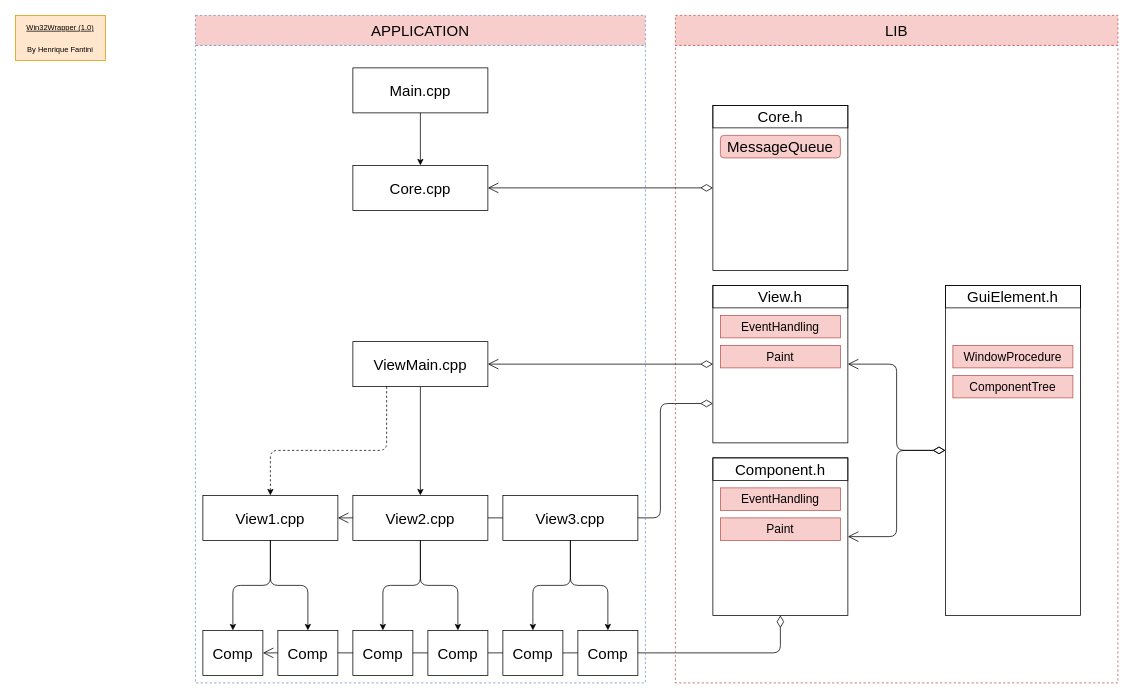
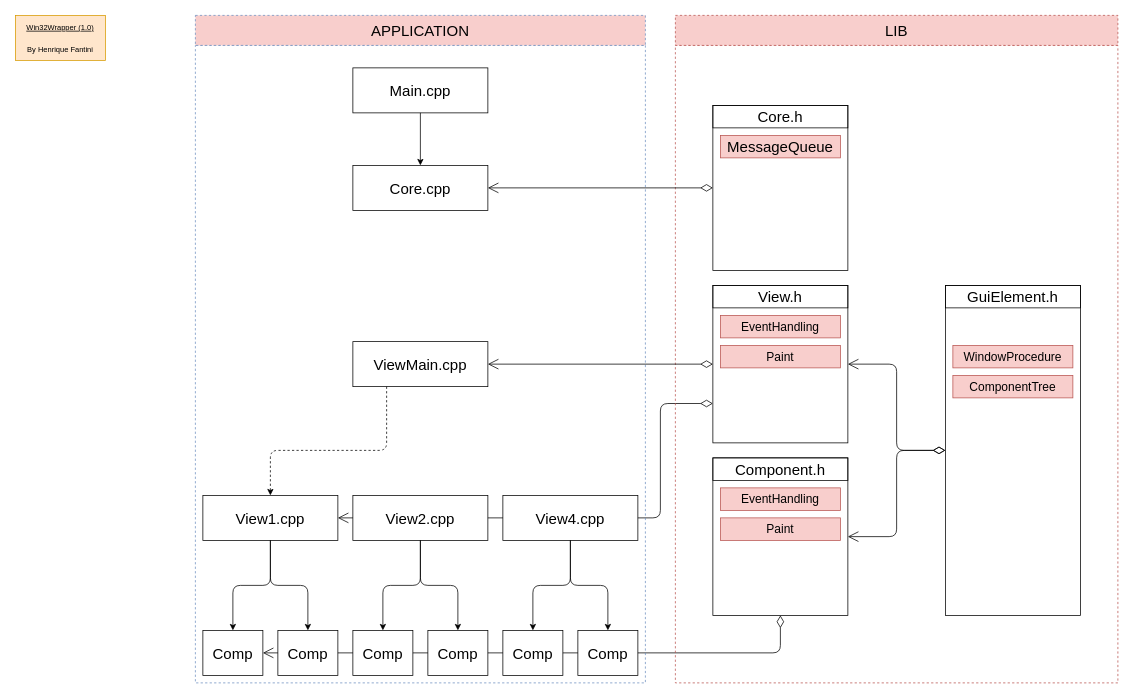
  <mxCell id="0" />
  <mxCell id="1" parent="0" />
  <mxCell id="2" value="1" style="endArrow=open;html=1;endSize=12;startArrow=diamondThin;startSize=14;startFill=0;edgeStyle=orthogonalEdgeStyle;align=left;verticalAlign=bottom;fontSize=20;exitX=0;exitY=0.75;exitDx=0;exitDy=0;entryX=1;entryY=0.5;entryDx=0;entryDy=0;" edge="1" parent="1" source="12" target="24"><mxGeometry x="-1" y="3" relative="1" as="geometry"><mxPoint x="980" y="570" as="sourcePoint" /><mxPoint x="820" y="570" as="targetPoint" /><Array as="points"><mxPoint x="880" y="538" /><mxPoint x="880" y="690" /></Array></mxGeometry></mxCell>
  <mxCell id="3" value="1" style="endArrow=open;html=1;endSize=12;startArrow=diamondThin;startSize=14;startFill=0;edgeStyle=orthogonalEdgeStyle;align=left;verticalAlign=bottom;fontSize=20;exitX=0.5;exitY=1;exitDx=0;exitDy=0;entryX=1;entryY=0.5;entryDx=0;entryDy=0;" edge="1" parent="1" source="17" target="27"><mxGeometry x="-1" y="3" relative="1" as="geometry"><mxPoint x="1050" y="880" as="sourcePoint" /><mxPoint x="890" y="880" as="targetPoint" /></mxGeometry></mxCell>
  <mxCell id="4" value="&lt;span style=&quot;font-size: 10px&quot;&gt;&lt;u&gt;Win32Wrapper (1.0)&lt;/u&gt;&lt;br&gt;&lt;br&gt;By Henrique Fantini&lt;br&gt;&lt;/span&gt;" style="rounded=0;whiteSpace=wrap;html=1;fillColor=#ffe6cc;strokeColor=#d79b00;" vertex="1" parent="1"><mxGeometry x="20" width="120" height="60" as="geometry" y="20" /></mxCell>
  <mxCell id="5" value="" style="rounded=0;whiteSpace=wrap;html=1;dashed=1;fillColor=none;strokeColor=#6c8ebf;" vertex="1" parent="1"><mxGeometry x="260" y="60" width="600" height="850" as="geometry" /></mxCell>
  <mxCell id="6" value="" style="rounded=0;whiteSpace=wrap;html=1;dashed=1;fillColor=none;strokeColor=#b85450;" vertex="1" parent="1"><mxGeometry x="900" y="60" width="590" height="850" as="geometry" /></mxCell>
  <mxCell id="7" value="LIB" style="rounded=0;whiteSpace=wrap;html=1;dashed=1;fillColor=#f8cecc;strokeColor=#b85450;fontSize=20;" vertex="1" parent="1"><mxGeometry x="900" width="590" height="40" as="geometry" y="20" /></mxCell>
  <mxCell id="8" value="Main.cpp" style="rounded=0;whiteSpace=wrap;html=1;strokeWidth=1;fontSize=20;" vertex="1" parent="1"><mxGeometry x="470" y="90" width="180" height="60" as="geometry" /></mxCell>
  <mxCell id="9" value="" style="rounded=0;whiteSpace=wrap;html=1;strokeWidth=1;fontSize=20;verticalAlign=top;" vertex="1" parent="1"><mxGeometry x="950" y="140" width="180" height="220" as="geometry" /></mxCell>
  <mxCell id="10" value="Core.cpp" style="rounded=0;whiteSpace=wrap;html=1;strokeWidth=1;fontSize=20;" vertex="1" parent="1"><mxGeometry x="470" y="220" width="180" height="60" as="geometry" /></mxCell>
  <mxCell id="11" value="" style="endArrow=open;html=1;endSize=12;startArrow=diamondThin;startSize=14;startFill=0;edgeStyle=orthogonalEdgeStyle;align=left;verticalAlign=bottom;fontSize=20;entryX=1;entryY=0.5;entryDx=0;entryDy=0;exitX=0;exitY=0.5;exitDx=0;exitDy=0;" edge="1" parent="1" source="9" target="10"><mxGeometry x="-1" y="3" relative="1" as="geometry"><mxPoint x="940" y="200" as="sourcePoint" /><mxPoint x="1100" y="200" as="targetPoint" /></mxGeometry></mxCell>
  <mxCell id="12" value="" style="rounded=0;whiteSpace=wrap;html=1;strokeWidth=1;fontSize=20;verticalAlign=top;" vertex="1" parent="1"><mxGeometry x="950" y="380" width="180" height="210" as="geometry" /></mxCell>
  <mxCell id="13" value="" style="endArrow=classic;html=1;fontSize=20;exitX=0.5;exitY=1;exitDx=0;exitDy=0;entryX=0.5;entryY=0;entryDx=0;entryDy=0;" edge="1" parent="1" source="8" target="10"><mxGeometry width="50" height="50" relative="1" as="geometry"><mxPoint x="540" y="370" as="sourcePoint" /><mxPoint x="590" y="320" as="targetPoint" /></mxGeometry></mxCell>
  <mxCell id="14" value="ViewMain.cpp" style="rounded=0;whiteSpace=wrap;html=1;strokeWidth=1;fontSize=20;" vertex="1" parent="1"><mxGeometry x="470" y="455" width="180" height="60" as="geometry" /></mxCell>
  <mxCell id="15" value="Core.h" style="rounded=0;whiteSpace=wrap;html=1;strokeWidth=1;fillColor=none;fontSize=20;" vertex="1" parent="1"><mxGeometry x="950" y="140" width="180" height="30" as="geometry" /></mxCell>
  <mxCell id="16" value="View.h" style="rounded=0;whiteSpace=wrap;html=1;strokeWidth=1;fillColor=none;fontSize=20;" vertex="1" parent="1"><mxGeometry x="950" y="380" width="180" height="30" as="geometry" /></mxCell>
  <mxCell id="17" value="" style="rounded=0;whiteSpace=wrap;html=1;strokeWidth=1;fontSize=20;verticalAlign=top;" vertex="1" parent="1"><mxGeometry x="950" y="610" width="180" height="210" as="geometry" /></mxCell>
  <mxCell id="18" value="Component.h" style="rounded=0;whiteSpace=wrap;html=1;strokeWidth=1;fillColor=none;fontSize=20;" vertex="1" parent="1"><mxGeometry x="950" y="610" width="180" height="30" as="geometry" /></mxCell>
  <mxCell id="19" value="" style="rounded=0;whiteSpace=wrap;html=1;strokeWidth=1;fontSize=20;verticalAlign=top;" vertex="1" parent="1"><mxGeometry x="1260" y="380" width="180" height="440" as="geometry" /></mxCell>
  <mxCell id="20" value="GuiElement.h" style="rounded=0;whiteSpace=wrap;html=1;strokeWidth=1;fillColor=none;fontSize=20;" vertex="1" parent="1"><mxGeometry x="1260" y="380" width="180" height="30" as="geometry" /></mxCell>
  <mxCell id="21" value="" style="endArrow=open;html=1;endSize=12;startArrow=diamondThin;startSize=14;startFill=0;edgeStyle=orthogonalEdgeStyle;align=left;verticalAlign=bottom;fontSize=20;exitX=0;exitY=0.5;exitDx=0;exitDy=0;entryX=1;entryY=0.5;entryDx=0;entryDy=0;" edge="1" parent="1" source="19" target="12"><mxGeometry x="-1" y="3" relative="1" as="geometry"><mxPoint x="1480" y="170" as="sourcePoint" /><mxPoint x="1320" y="170" as="targetPoint" /></mxGeometry></mxCell>
  <mxCell id="22" value="" style="endArrow=open;html=1;endSize=12;startArrow=diamondThin;startSize=14;startFill=0;edgeStyle=orthogonalEdgeStyle;align=left;verticalAlign=bottom;fontSize=20;exitX=0;exitY=0.5;exitDx=0;exitDy=0;entryX=1;entryY=0.5;entryDx=0;entryDy=0;" edge="1" parent="1" source="19" target="17"><mxGeometry x="-1" y="3" relative="1" as="geometry"><mxPoint x="1460" y="179.29" as="sourcePoint" /><mxPoint x="1300" y="179.29" as="targetPoint" /></mxGeometry></mxCell>
  <mxCell id="23" value="APPLICATION" style="rounded=0;whiteSpace=wrap;html=1;dashed=1;fillColor=#f8cecc;strokeColor=#6c8ebf;fontSize=20;" vertex="1" parent="1"><mxGeometry x="260" width="600" height="40" as="geometry" y="20" /></mxCell>
  <mxCell id="24" value="View1.cpp" style="rounded=0;whiteSpace=wrap;html=1;strokeWidth=1;fontSize=20;" vertex="1" parent="1"><mxGeometry x="270" y="660" width="180" height="60" as="geometry" /></mxCell>
  <mxCell id="25" value="View2.cpp" style="rounded=0;whiteSpace=wrap;html=1;strokeWidth=1;fontSize=20;" vertex="1" parent="1"><mxGeometry x="470" y="660" width="180" height="60" as="geometry" /></mxCell>
- <mxCell id="26" value="View3.cpp" style="rounded=0;whiteSpace=wrap;html=1;strokeWidth=1;fontSize=20;" vertex="1" parent="1"><mxGeometry x="670" y="660" width="180" height="60" as="geometry" /></mxCell>
+ <mxCell id="26" value="View4.cpp" style="rounded=0;whiteSpace=wrap;html=1;strokeWidth=1;fontSize=20;" vertex="1" parent="1"><mxGeometry x="670" y="660" width="180" height="60" as="geometry" /></mxCell>
  <mxCell id="27" value="Comp" style="rounded=0;whiteSpace=wrap;html=1;strokeWidth=1;fontSize=20;" vertex="1" parent="1"><mxGeometry x="270" y="840" width="80" height="60" as="geometry" /></mxCell>
  <mxCell id="28" value="Comp" style="rounded=0;whiteSpace=wrap;html=1;strokeWidth=1;fontSize=20;" vertex="1" parent="1"><mxGeometry x="370" y="840" width="80" height="60" as="geometry" /></mxCell>
  <mxCell id="29" value="Comp" style="rounded=0;whiteSpace=wrap;html=1;strokeWidth=1;fontSize=20;" vertex="1" parent="1"><mxGeometry x="470" y="840" width="80" height="60" as="geometry" /></mxCell>
  <mxCell id="30" value="Comp" style="rounded=0;whiteSpace=wrap;html=1;strokeWidth=1;fontSize=20;" vertex="1" parent="1"><mxGeometry x="570" y="840" width="80" height="60" as="geometry" /></mxCell>
  <mxCell id="31" value="Comp" style="rounded=0;whiteSpace=wrap;html=1;strokeWidth=1;fontSize=20;" vertex="1" parent="1"><mxGeometry x="670" y="840" width="80" height="60" as="geometry" /></mxCell>
  <mxCell id="32" value="Comp" style="rounded=0;whiteSpace=wrap;html=1;strokeWidth=1;fontSize=20;" vertex="1" parent="1"><mxGeometry x="770" y="840" width="80" height="60" as="geometry" /></mxCell>
- <mxCell id="33" value="" style="endArrow=classic;html=1;fontSize=20;exitX=0.5;exitY=1;exitDx=0;exitDy=0;entryX=0.5;entryY=0;entryDx=0;entryDy=0;" edge="1" parent="1" source="14" target="25"><mxGeometry width="50" height="50" relative="1" as="geometry"><mxPoint x="370" y="570" as="sourcePoint" /><mxPoint y="520" as="targetPoint" x="420" /></mxGeometry></mxCell>
  <mxCell id="34" value="" style="endArrow=classic;html=1;fontSize=20;exitX=0.25;exitY=1;exitDx=0;exitDy=0;entryX=0.5;entryY=0;entryDx=0;entryDy=0;dashed=1;" edge="1" parent="1" source="14" target="24"><mxGeometry width="50" height="50" relative="1" as="geometry"><mxPoint x="370" y="560" as="sourcePoint" /><mxPoint y="510" as="targetPoint" x="420" /><Array as="points"><mxPoint x="515" y="600" /><mxPoint x="360" y="600" /></Array></mxGeometry></mxCell>
  <mxCell id="35" value="" style="endArrow=classic;html=1;fontSize=20;exitX=0.5;exitY=1;exitDx=0;exitDy=0;entryX=0.5;entryY=0;entryDx=0;entryDy=0;" edge="1" parent="1" source="24" target="27"><mxGeometry width="50" height="50" relative="1" as="geometry"><mxPoint x="460" y="810" as="sourcePoint" /><mxPoint x="510" y="760" as="targetPoint" /><Array as="points"><mxPoint x="360" y="780" /><mxPoint x="310" y="780" /></Array></mxGeometry></mxCell>
  <mxCell id="36" value="" style="endArrow=classic;html=1;fontSize=20;exitX=0.5;exitY=1;exitDx=0;exitDy=0;entryX=0.5;entryY=0;entryDx=0;entryDy=0;" edge="1" parent="1" source="24" target="28"><mxGeometry width="50" height="50" relative="1" as="geometry"><mxPoint x="450" y="810" as="sourcePoint" /><mxPoint x="500" y="760" as="targetPoint" /><Array as="points"><mxPoint x="360" y="780" /><mxPoint x="410" y="780" /></Array></mxGeometry></mxCell>
  <mxCell id="37" value="" style="endArrow=classic;html=1;fontSize=20;exitX=0.5;exitY=1;exitDx=0;exitDy=0;entryX=0.5;entryY=0;entryDx=0;entryDy=0;" edge="1" parent="1" source="25" target="29"><mxGeometry width="50" height="50" relative="1" as="geometry"><mxPoint x="590" y="820" as="sourcePoint" /><mxPoint x="640" y="770" as="targetPoint" /><Array as="points"><mxPoint x="560" y="780" /><mxPoint x="510" y="780" /></Array></mxGeometry></mxCell>
  <mxCell id="38" value="" style="endArrow=classic;html=1;fontSize=20;exitX=0.5;exitY=1;exitDx=0;exitDy=0;entryX=0.5;entryY=0;entryDx=0;entryDy=0;" edge="1" parent="1" source="25" target="30"><mxGeometry width="50" height="50" relative="1" as="geometry"><mxPoint x="650" y="810" as="sourcePoint" /><mxPoint x="700" y="760" as="targetPoint" /><Array as="points"><mxPoint x="560" y="780" /><mxPoint x="610" y="780" /></Array></mxGeometry></mxCell>
  <mxCell id="39" value="" style="endArrow=classic;html=1;fontSize=20;exitX=0.5;exitY=1;exitDx=0;exitDy=0;entryX=0.5;entryY=0;entryDx=0;entryDy=0;" edge="1" parent="1" source="26" target="31"><mxGeometry width="50" height="50" relative="1" as="geometry"><mxPoint x="780" y="820" as="sourcePoint" /><mxPoint x="830" y="770" as="targetPoint" /><Array as="points"><mxPoint x="760" y="780" /><mxPoint x="710" y="780" /></Array></mxGeometry></mxCell>
  <mxCell id="40" value="" style="endArrow=classic;html=1;fontSize=20;exitX=0.5;exitY=1;exitDx=0;exitDy=0;entryX=0.5;entryY=0;entryDx=0;entryDy=0;" edge="1" parent="1" source="26" target="32"><mxGeometry width="50" height="50" relative="1" as="geometry"><mxPoint x="990" y="880" as="sourcePoint" /><mxPoint x="1040" y="830" as="targetPoint" /><Array as="points"><mxPoint x="760" y="780" /><mxPoint x="810" y="780" /></Array></mxGeometry></mxCell>
  <mxCell id="41" value="" style="endArrow=open;html=1;endSize=12;startArrow=diamondThin;startSize=14;startFill=0;edgeStyle=orthogonalEdgeStyle;align=left;verticalAlign=bottom;fontSize=20;entryX=1;entryY=0.5;entryDx=0;entryDy=0;" edge="1" parent="1" source="12" target="14"><mxGeometry x="-1" y="3" relative="1" as="geometry"><mxPoint x="920" y="470" as="sourcePoint" /><mxPoint x="760" y="470" as="targetPoint" /></mxGeometry></mxCell>
- <mxCell id="42" value="MessageQueue" style="whiteSpace=wrap;html=1;strokeWidth=1;fillColor=#f8cecc;fontSize=20;strokeColor=#b85450;rounded=1;" vertex="1" parent="1"><mxGeometry x="960" y="180" width="160" height="30" as="geometry" /></mxCell>
+ <mxCell id="42" value="MessageQueue" style="rounded=0;whiteSpace=wrap;html=1;strokeWidth=1;fillColor=#f8cecc;fontSize=20;strokeColor=#b85450;" vertex="1" parent="1"><mxGeometry x="960" y="180" width="160" height="30" as="geometry" /></mxCell>
  <mxCell id="43" value="WindowProcedure" style="rounded=0;whiteSpace=wrap;html=1;strokeWidth=1;fillColor=#f8cecc;fontSize=16;strokeColor=#b85450;" vertex="1" parent="1"><mxGeometry x="1270" y="460" width="160" height="30" as="geometry" /></mxCell>
  <mxCell id="44" value="EventHandling" style="rounded=0;whiteSpace=wrap;html=1;strokeWidth=1;fillColor=#f8cecc;fontSize=16;strokeColor=#b85450;" vertex="1" parent="1"><mxGeometry x="960" y="420" width="160" height="30" as="geometry" /></mxCell>
  <mxCell id="45" value="EventHandling" style="rounded=0;whiteSpace=wrap;html=1;strokeWidth=1;fillColor=#f8cecc;fontSize=16;strokeColor=#b85450;" vertex="1" parent="1"><mxGeometry x="960" y="650" width="160" height="30" as="geometry" /></mxCell>
  <mxCell id="46" value="ComponentTree" style="rounded=0;whiteSpace=wrap;html=1;strokeWidth=1;fillColor=#f8cecc;fontSize=16;strokeColor=#b85450;" vertex="1" parent="1"><mxGeometry x="1270" y="500" width="160" height="30" as="geometry" /></mxCell>
  <mxCell id="47" value="Paint" style="rounded=0;whiteSpace=wrap;html=1;strokeWidth=1;fillColor=#f8cecc;fontSize=16;strokeColor=#b85450;" vertex="1" parent="1"><mxGeometry x="960" y="460" width="160" height="30" as="geometry" /></mxCell>
  <mxCell id="48" value="Paint" style="rounded=0;whiteSpace=wrap;html=1;strokeWidth=1;fillColor=#f8cecc;fontSize=16;strokeColor=#b85450;" vertex="1" parent="1"><mxGeometry x="960" y="690" width="160" height="30" as="geometry" /></mxCell>
